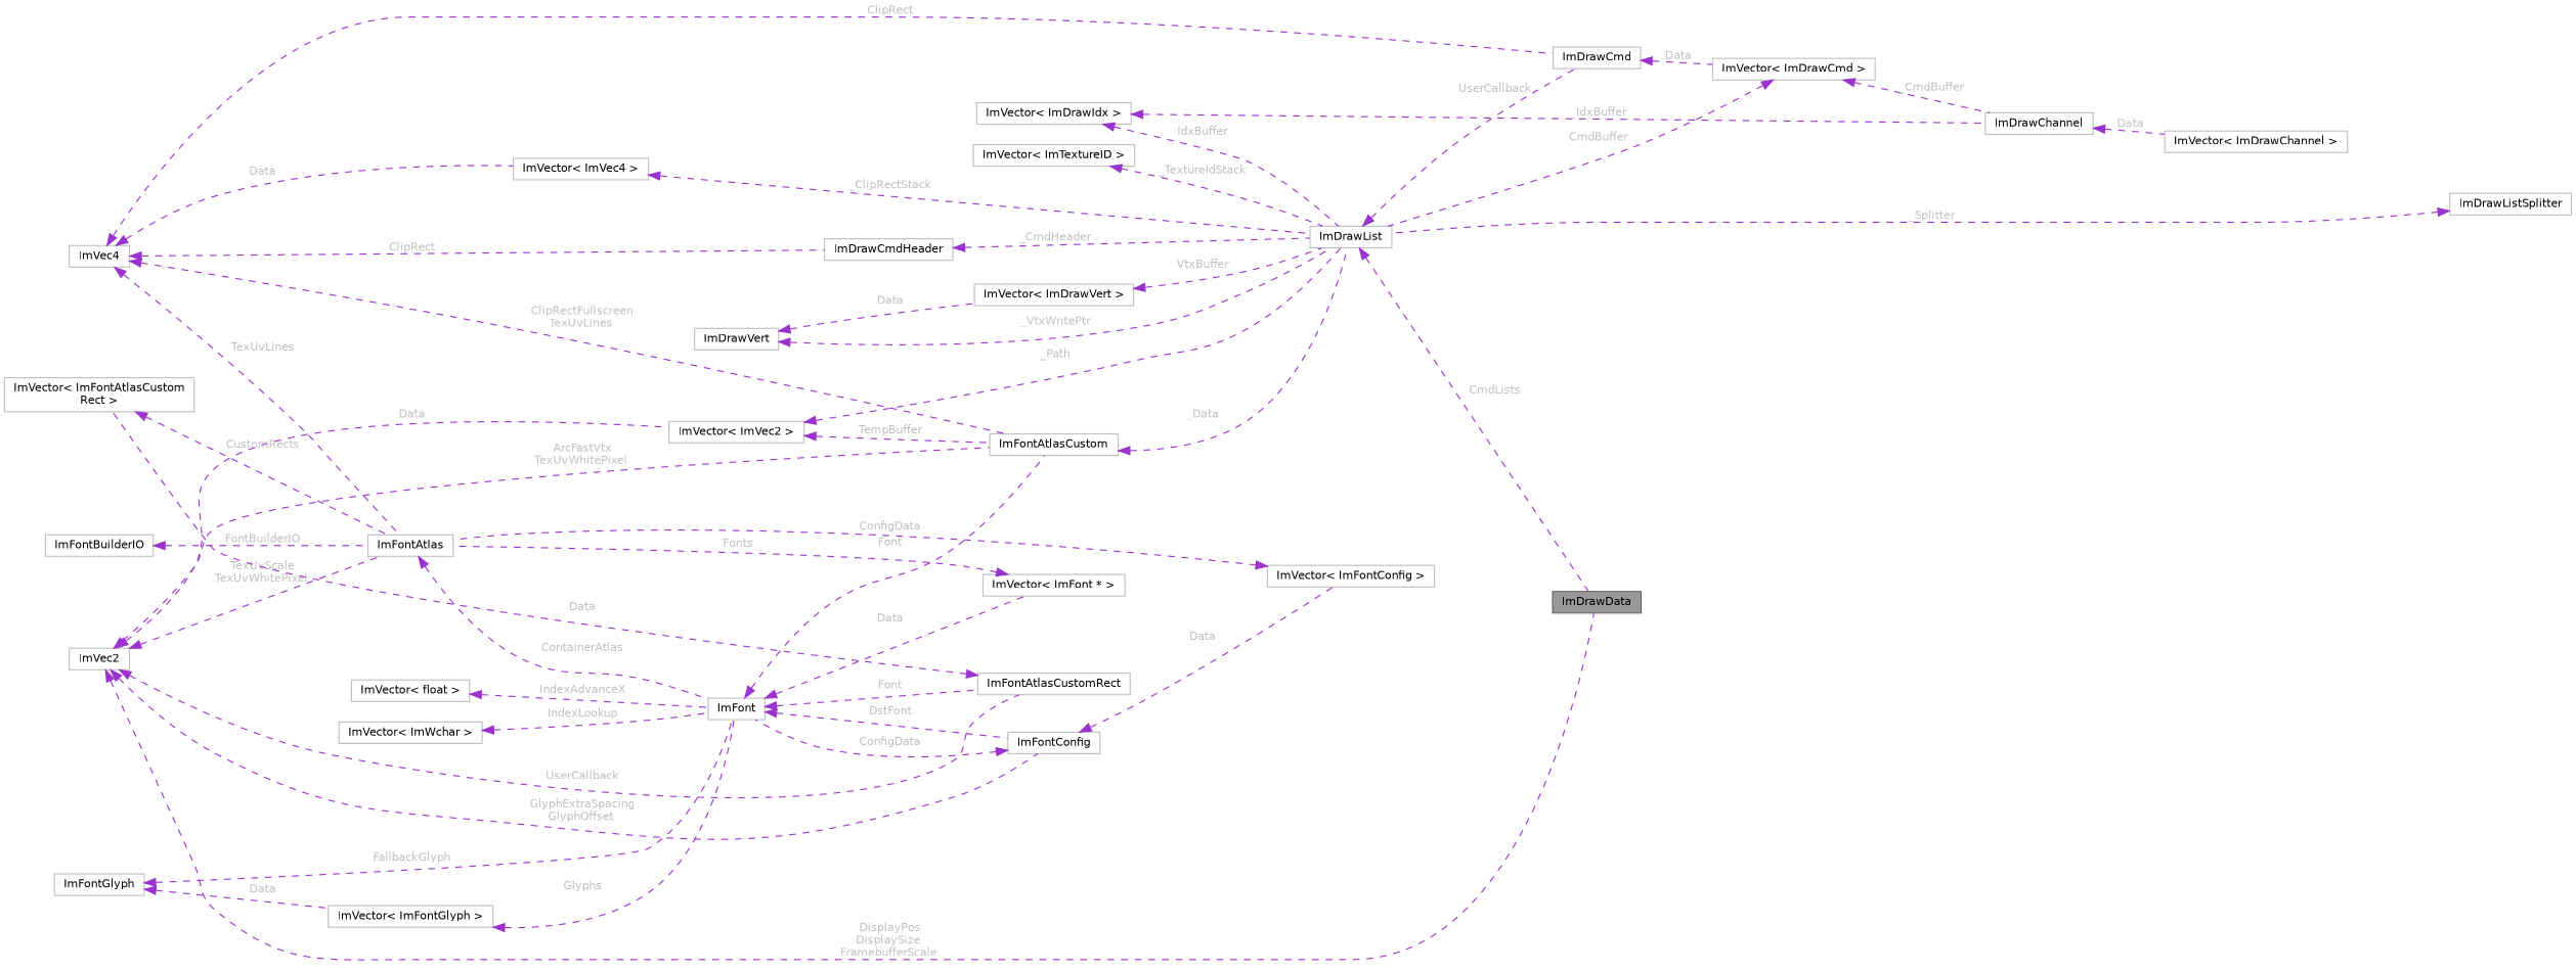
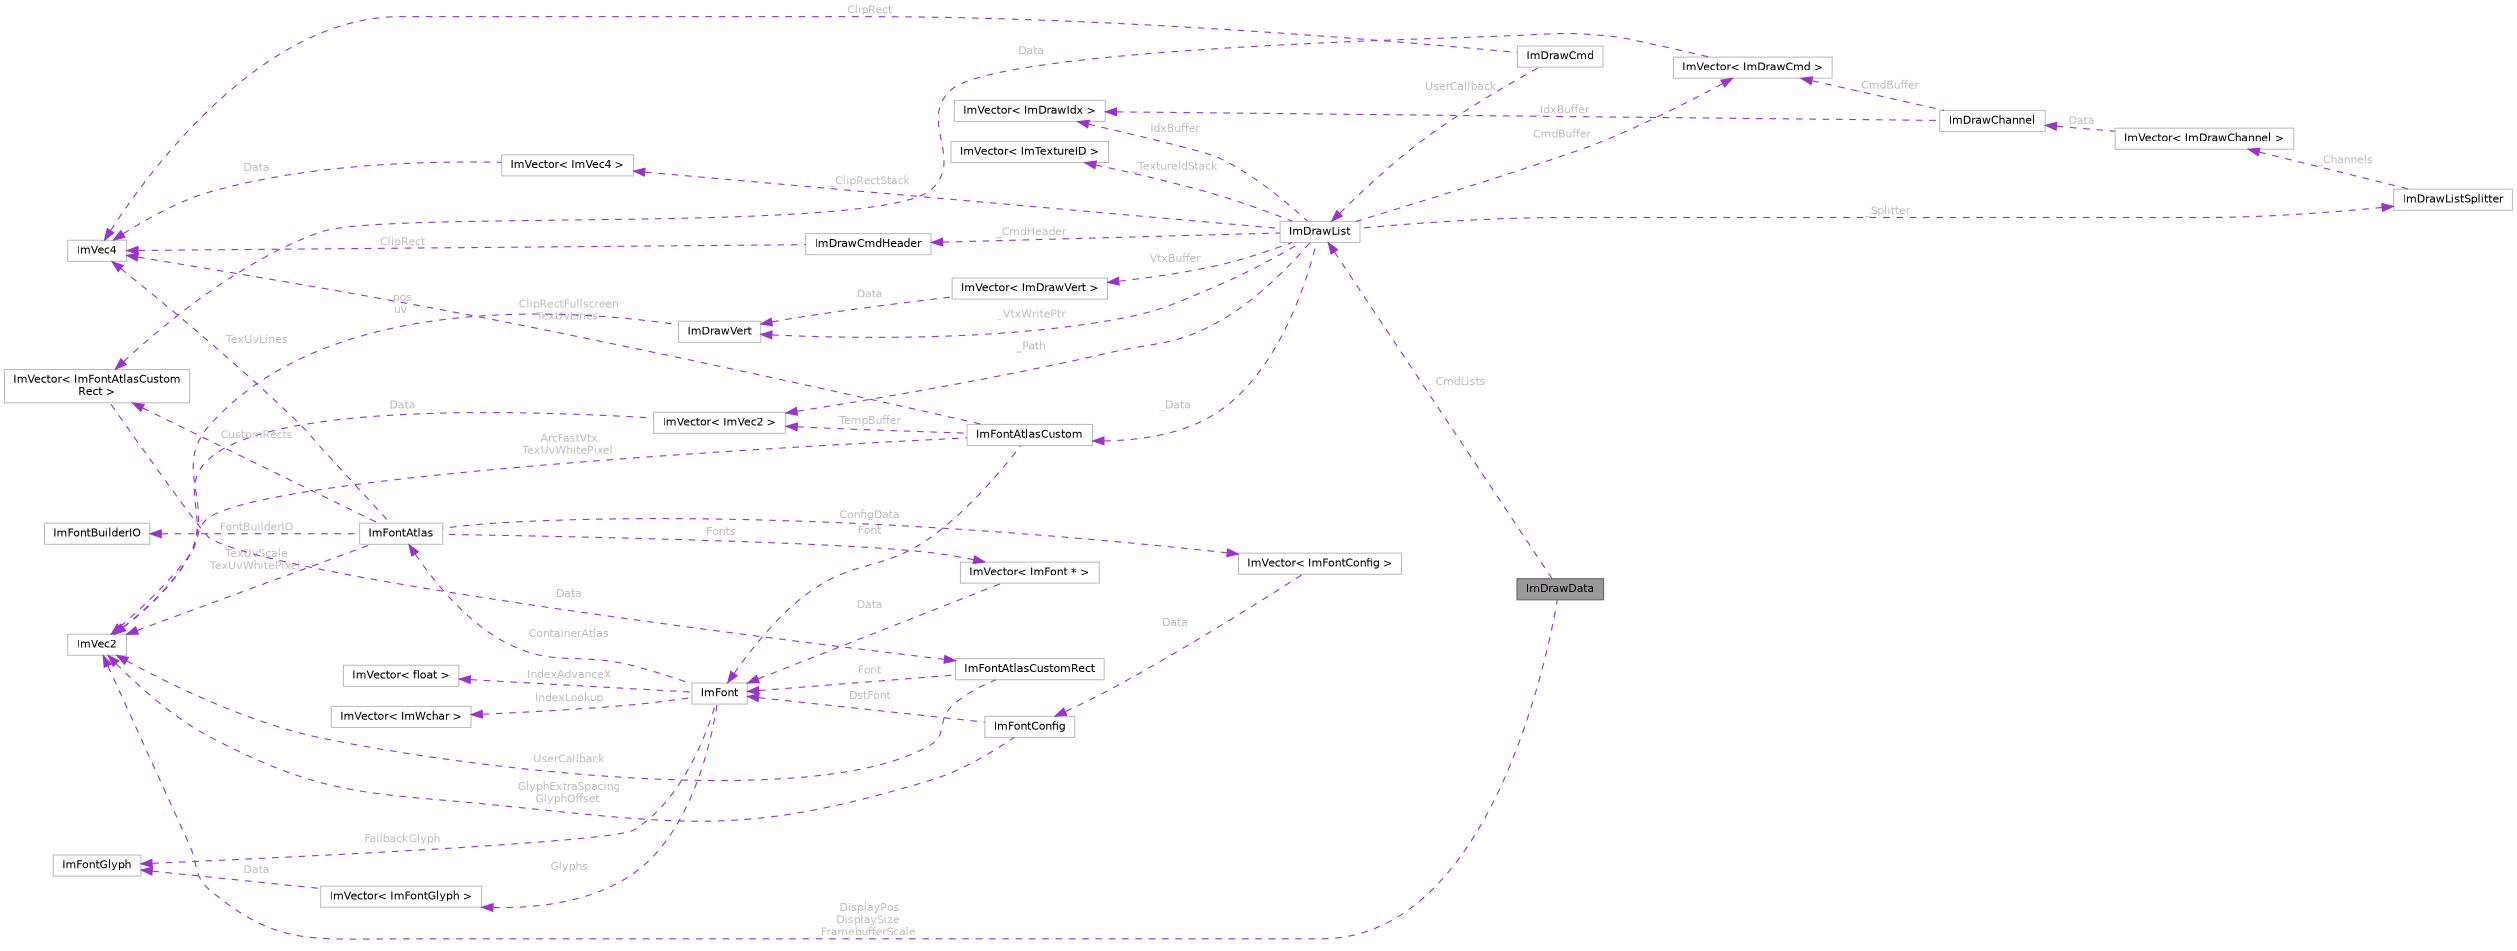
  digraph {
    rankdir=LR
    node [color=grey75 fillcolor=white fontname=Helvetica fontsize=10 shape=box style=filled]
    edge [color=darkorchid3 dir=back fontcolor=grey fontname=Helvetica fontsize=10 labelfontname=Helvetica labelfontsize=10 style=dashed]
    n1 [color=gray40 fillcolor=grey60 fontcolor=black height=0.2 label=ImDrawData width=0.4]
    n2 [height=0.2 label=ImDrawList width=0.4]
    n3 [height=0.2 label=ImDrawCmd width=0.4]
    n4 [height=0.2 label="ImVector\< ImDrawCmd \>" width=0.4]
    n5 [height=0.2 label=ImDrawChannel width=0.4]
    n6 [height=0.2 label="ImVector\< ImDrawChannel \>" width=0.4]
    n7 [height=0.2 label=ImVec4 width=0.4]
    n8 [height=0.2 label=ImFontAtlasCustom width=0.4]
    n9 [height=0.2 label=ImFontAtlas width=0.4]
    n10 [height=0.2 label="ImVector\< ImVec4 \>" width=0.4]
    n11 [height=0.2 label=ImDrawCmdHeader width=0.4]
    n12 [height=0.2 label=ImFont width=0.4]
    n13 [height=0.2 label="ImVector\< ImDrawIdx \>" width=0.4]
    n14 [height=0.2 label="ImVector\< ImDrawVert \>" width=0.4]
    n15 [height=0.2 label=ImDrawVert width=0.4]
    n16 [height=0.2 label=ImVec2 width=0.4]
    n17 [height=0.2 label=ImFontAtlasCustomRect width=0.4]
    n18 [height=0.2 label=ImFontConfig width=0.4]
    n19 [height=0.2 label="ImVector\< ImVec2 \>" width=0.4]
    n20 [height=0.2 label="ImVector\< ImFontAtlasCustom\lRect \>" width=0.4]
    n21 [height=0.2 label="ImVector\< ImFontConfig \>" width=0.4]
    n22 [height=0.2 label="ImVector\< ImFont * \>" width=0.4]
    n23 [height=0.2 label="ImVector\< float \>" width=0.4]
    n24 [height=0.2 label="ImVector\< ImWchar \>" width=0.4]
    n25 [height=0.2 label="ImVector\< ImFontGlyph \>" width=0.4]
    n26 [height=0.2 label=ImFontGlyph width=0.4]
    n27 [height=0.2 label=ImFontBuilderIO width=0.4]
    n28 [height=0.2 label="ImVector\< ImTextureID \>" width=0.4]
    n29 [height=0.2 label=ImDrawListSplitter width=0.4]
    n2 -> n1 [label=" CmdLists"]
    n2 -> n3 [label=" UserCallback"]
-   n3 -> n4 [label=" Data"]
+   n20 -> n4 [label=" Data"]
    n4 -> n2 [label=" CmdBuffer"]
    n4 -> n5 [label=" _CmdBuffer"]
    n5 -> n6 [label=" Data"]
+   n6 -> n29 [label=" _Channels"]
    n7 -> n3 [label=" ClipRect"]
    n7 -> n8 [label=" ClipRectFullscreen\nTexUvLines"]
    n7 -> n9 [label=" TexUvLines"]
    n7 -> n10 [label=" Data"]
    n7 -> n11 [label=" ClipRect"]
    n8 -> n2 [label=" _Data"]
    n9 -> n12 [label=" ContainerAtlas"]
    n10 -> n2 [label=" _ClipRectStack"]
    n11 -> n2 [label=" _CmdHeader"]
    n12 -> n8 [label=" Font"]
    n12 -> n17 [label=" Font"]
    n12 -> n18 [label=" DstFont"]
    n12 -> n22 [label=" Data"]
    n13 -> n2 [label=" IdxBuffer"]
    n13 -> n5 [label=" _IdxBuffer"]
    n14 -> n2 [label=" VtxBuffer"]
    n15 -> n2 [label=" _VtxWritePtr"]
    n15 -> n14 [label=" Data"]
    n16 -> n1 [label=" DisplayPos\nDisplaySize\nFramebufferScale"]
    n16 -> n8 [label=" ArcFastVtx\nTexUvWhitePixel"]
    n16 -> n9 [label=" TexUvScale\nTexUvWhitePixel"]
+   n16 -> n15 [label=" pos\nuv"]
    n16 -> n17 [label=" UserCallback"]
    n16 -> n18 [label=" GlyphExtraSpacing\nGlyphOffset"]
    n16 -> n19 [label=" Data"]
    n17 -> n20 [label=" Data"]
-   n18 -> n12 [label=" ConfigData"]
    n18 -> n21 [label=" Data"]
    n19 -> n2 [label=" _Path"]
    n19 -> n8 [label=" TempBuffer"]
    n20 -> n9 [label=" CustomRects"]
    n21 -> n9 [label=" ConfigData"]
    n22 -> n9 [label=" Fonts"]
    n23 -> n12 [label=" IndexAdvanceX"]
    n24 -> n12 [label=" IndexLookup"]
    n25 -> n12 [label=" Glyphs"]
    n26 -> n12 [label=" FallbackGlyph"]
    n26 -> n25 [label=" Data"]
    n27 -> n9 [label=" FontBuilderIO"]
    n28 -> n2 [label=" _TextureIdStack"]
    n29 -> n2 [label=" _Splitter"]
  }
